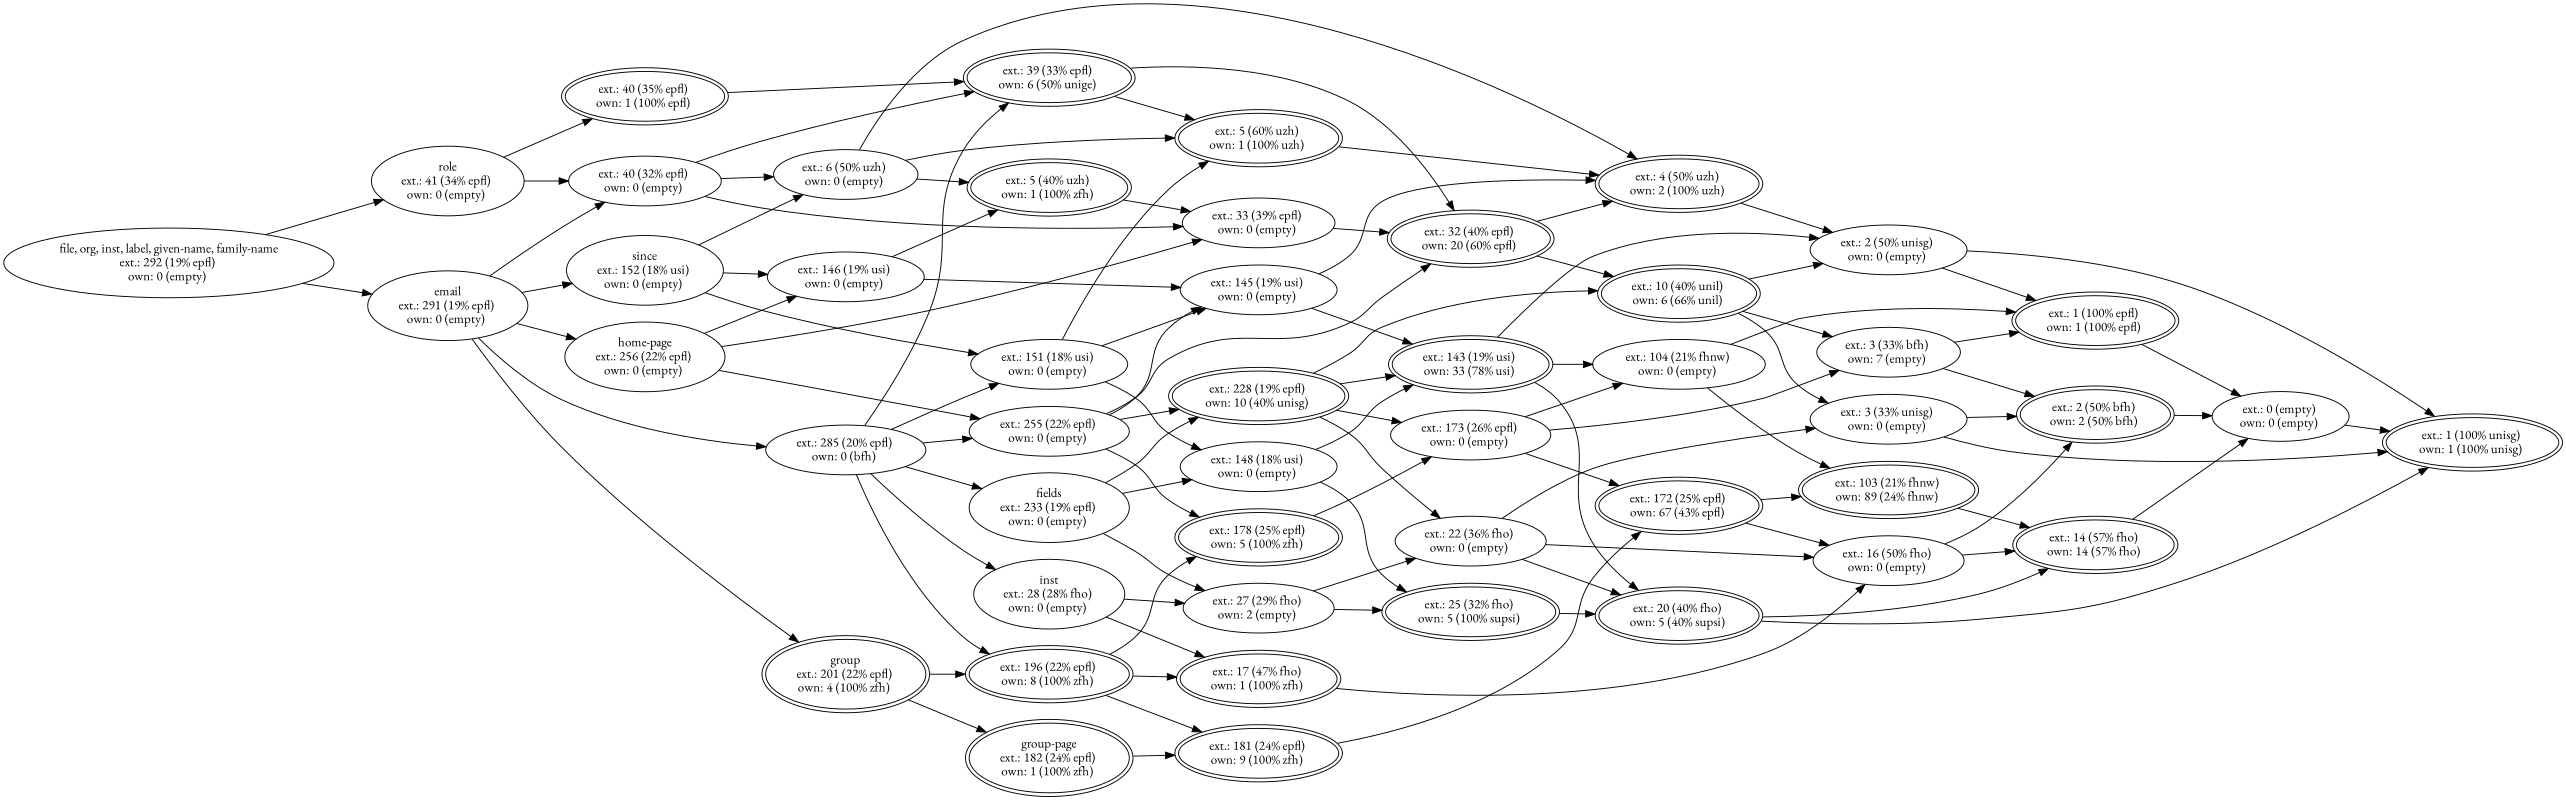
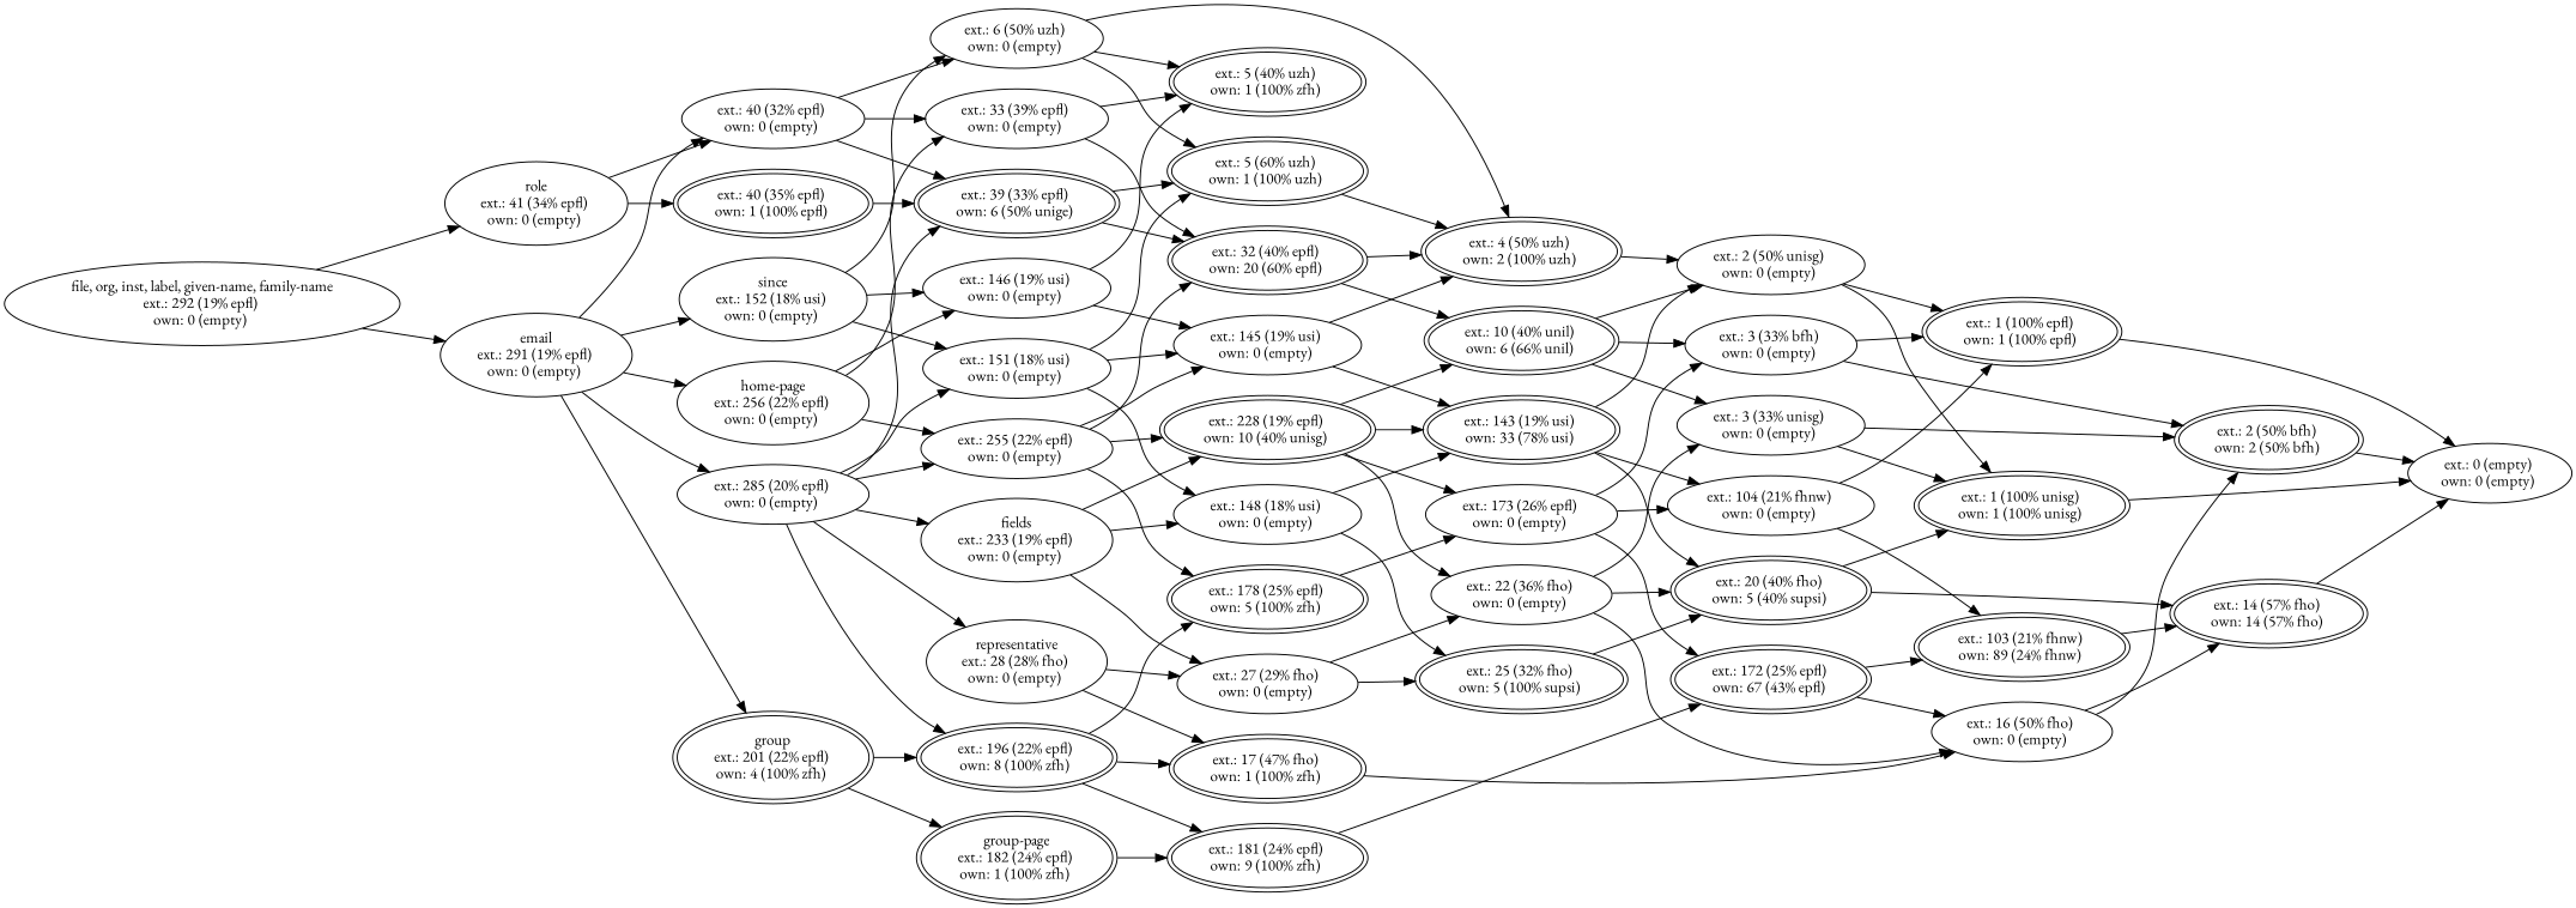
  digraph {
    fontname="EB Garamond"
    rankdir=LR
    node [fontname="EB Garamond"]
    edge [fontname="EB Garamond"]
    n1 [label="file, org, inst, label, given-name, family-name\next.: 292 (19% epfl) \nown: 0 (empty) "]
    n2 [label="role\next.: 41 (34% epfl) \nown: 0 (empty) "]
    n3 [label="email\next.: 291 (19% epfl) \nown: 0 (empty) "]
    n4 [label="ext.: 40 (35% epfl) \nown: 1 (100% epfl) " peripheries=2]
    n5 [label="ext.: 40 (32% epfl) \nown: 0 (empty) "]
-   n6 [label="ext.: 285 (20% epfl) \nown: 0 (bfh) "]
+   n6 [label="ext.: 285 (20% epfl) \nown: 0 (empty) "]
    n7 [label="home-page\next.: 256 (22% epfl) \nown: 0 (empty) "]
    n8 [label="since\next.: 152 (18% usi) \nown: 0 (empty) "]
    n9 [label="group\next.: 201 (22% epfl) \nown: 4 (100% zfh) " peripheries=2]
    n10 [label="ext.: 103 (21% fhnw) \nown: 89 (24% fhnw) " peripheries=2]
    n11 [label="ext.: 14 (57% fho) \nown: 14 (57% fho) " peripheries=2]
    n12 [label="ext.: 0 (empty) \nown: 0 (empty) "]
    n13 [label="ext.: 172 (25% epfl) \nown: 67 (43% epfl) " peripheries=2]
    n14 [label="ext.: 16 (50% fho) \nown: 0 (empty) "]
    n15 [label="ext.: 2 (50% bfh) \nown: 2 (50% bfh) " peripheries=2]
    n16 [label="ext.: 104 (21% fhnw) \nown: 0 (empty) "]
    n17 [label="ext.: 1 (100% epfl) \nown: 1 (100% epfl) " peripheries=2]
    n18 [label="ext.: 173 (26% epfl) \nown: 0 (empty) "]
-   n19 [label="ext.: 3 (33% bfh) \nown: 7 (empty) "]
+   n19 [label="ext.: 3 (33% bfh) \nown: 0 (empty) "]
    n20 [label="ext.: 255 (22% epfl) \nown: 0 (empty) "]
    n21 [label="ext.: 32 (40% epfl) \nown: 20 (60% epfl) " peripheries=2]
    n22 [label="ext.: 228 (19% epfl) \nown: 10 (40% unisg) " peripheries=2]
    n23 [label="ext.: 145 (19% usi) \nown: 0 (empty) "]
    n24 [label="ext.: 178 (25% epfl) \nown: 5 (100% zfh) " peripheries=2]
    n25 [label="ext.: 10 (40% unil) \nown: 6 (66% unil) " peripheries=2]
    n26 [label="ext.: 4 (50% uzh) \nown: 2 (100% uzh) " peripheries=2]
    n27 [label="ext.: 143 (19% usi) \nown: 33 (78% usi) " peripheries=2]
    n28 [label="ext.: 22 (36% fho) \nown: 0 (empty) "]
    n29 [label="ext.: 2 (50% unisg) \nown: 0 (empty) "]
    n30 [label="ext.: 3 (33% unisg) \nown: 0 (empty) "]
    n31 [label="ext.: 39 (33% epfl) \nown: 6 (50% unige) " peripheries=2]
    n32 [label="fields\next.: 233 (19% epfl) \nown: 0 (empty) "]
    n33 [label="ext.: 151 (18% usi) \nown: 0 (empty) "]
    n34 [label="ext.: 196 (22% epfl) \nown: 8 (100% zfh) " peripheries=2]
-   n35 [label="inst\next.: 28 (28% fho) \nown: 0 (empty) "]
+   n35 [label="representative\next.: 28 (28% fho) \nown: 0 (empty) "]
    n36 [label="ext.: 5 (60% uzh) \nown: 1 (100% uzh) " peripheries=2]
    n37 [label="ext.: 20 (40% fho) \nown: 5 (40% supsi) " peripheries=2]
    n38 [label="ext.: 1 (100% unisg) \nown: 1 (100% unisg) " peripheries=2]
    n39 [label="ext.: 148 (18% usi) \nown: 0 (empty) "]
    n40 [label="ext.: 25 (32% fho) \nown: 5 (100% supsi) " peripheries=2]
-   n41 [label="ext.: 27 (29% fho) \nown: 2 (empty) "]
+   n41 [label="ext.: 27 (29% fho) \nown: 0 (empty) "]
    n42 [label="ext.: 181 (24% epfl) \nown: 9 (100% zfh) " peripheries=2]
    n43 [label="ext.: 17 (47% fho) \nown: 1 (100% zfh) " peripheries=2]
    n44 [label="ext.: 146 (19% usi) \nown: 0 (empty) "]
    n45 [label="ext.: 5 (40% uzh) \nown: 1 (100% zfh) " peripheries=2]
    n46 [label="ext.: 33 (39% epfl) \nown: 0 (empty) "]
    n47 [label="ext.: 6 (50% uzh) \nown: 0 (empty) "]
    n48 [label="group-page\next.: 182 (24% epfl) \nown: 1 (100% zfh) " peripheries=2]
    n1 -> n2
    n1 -> n3
    n2 -> n4
    n2 -> n5
    n3 -> n5
    n3 -> n6
    n3 -> n7
    n3 -> n8
    n3 -> n9
    n4 -> n31
    n5 -> n31
    n5 -> n46
    n5 -> n47
    n6 -> n20
    n6 -> n31
    n6 -> n32
    n6 -> n33
    n6 -> n34
    n6 -> n35
    n7 -> n20
    n7 -> n44
    n7 -> n46
    n8 -> n33
    n8 -> n44
    n8 -> n47
    n9 -> n34
    n9 -> n48
    n10 -> n11
    n11 -> n12
    n13 -> n10
    n13 -> n14
    n14 -> n11
    n14 -> n15
    n15 -> n12
    n16 -> n10
    n16 -> n17
    n17 -> n12
    n18 -> n13
    n18 -> n16
    n18 -> n19
    n19 -> n15
    n19 -> n17
    n20 -> n21
    n20 -> n22
    n20 -> n23
    n20 -> n24
    n21 -> n25
    n21 -> n26
    n22 -> n18
    n22 -> n25
    n22 -> n27
    n22 -> n28
    n23 -> n26
    n23 -> n27
    n24 -> n18
    n25 -> n19
    n25 -> n29
    n25 -> n30
    n26 -> n29
    n27 -> n16
    n27 -> n29
    n27 -> n37
    n28 -> n14
    n28 -> n30
    n28 -> n37
    n29 -> n17
    n29 -> n38
    n30 -> n15
    n30 -> n38
    n31 -> n21
    n31 -> n36
    n32 -> n22
    n32 -> n39
    n32 -> n41
    n33 -> n23
    n33 -> n36
    n33 -> n39
    n34 -> n24
    n34 -> n42
    n34 -> n43
    n35 -> n41
    n35 -> n43
    n36 -> n26
    n37 -> n11
    n37 -> n38
-   n12 -> n38
+   n38 -> n12
    n39 -> n27
    n39 -> n40
    n40 -> n37
    n41 -> n28
    n41 -> n40
    n42 -> n13
    n43 -> n14
    n44 -> n23
    n44 -> n45
    n46 -> n21
-   n45 -> n46
+   n46 -> n45
    n47 -> n26
    n47 -> n36
    n47 -> n45
    n48 -> n42
  }
